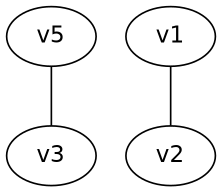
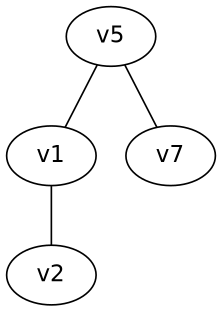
  graph {
    fontname="DejaVu Sans"
    node [fontname="DejaVu Sans"]
    edge [fontname="DejaVu Sans"]
    n1 [label=v5]
    v1
-   v3
+   v3 [label=v7]
    v2
+   n1 -- v1
    n1 -- v3
    v1 -- v2
  }
